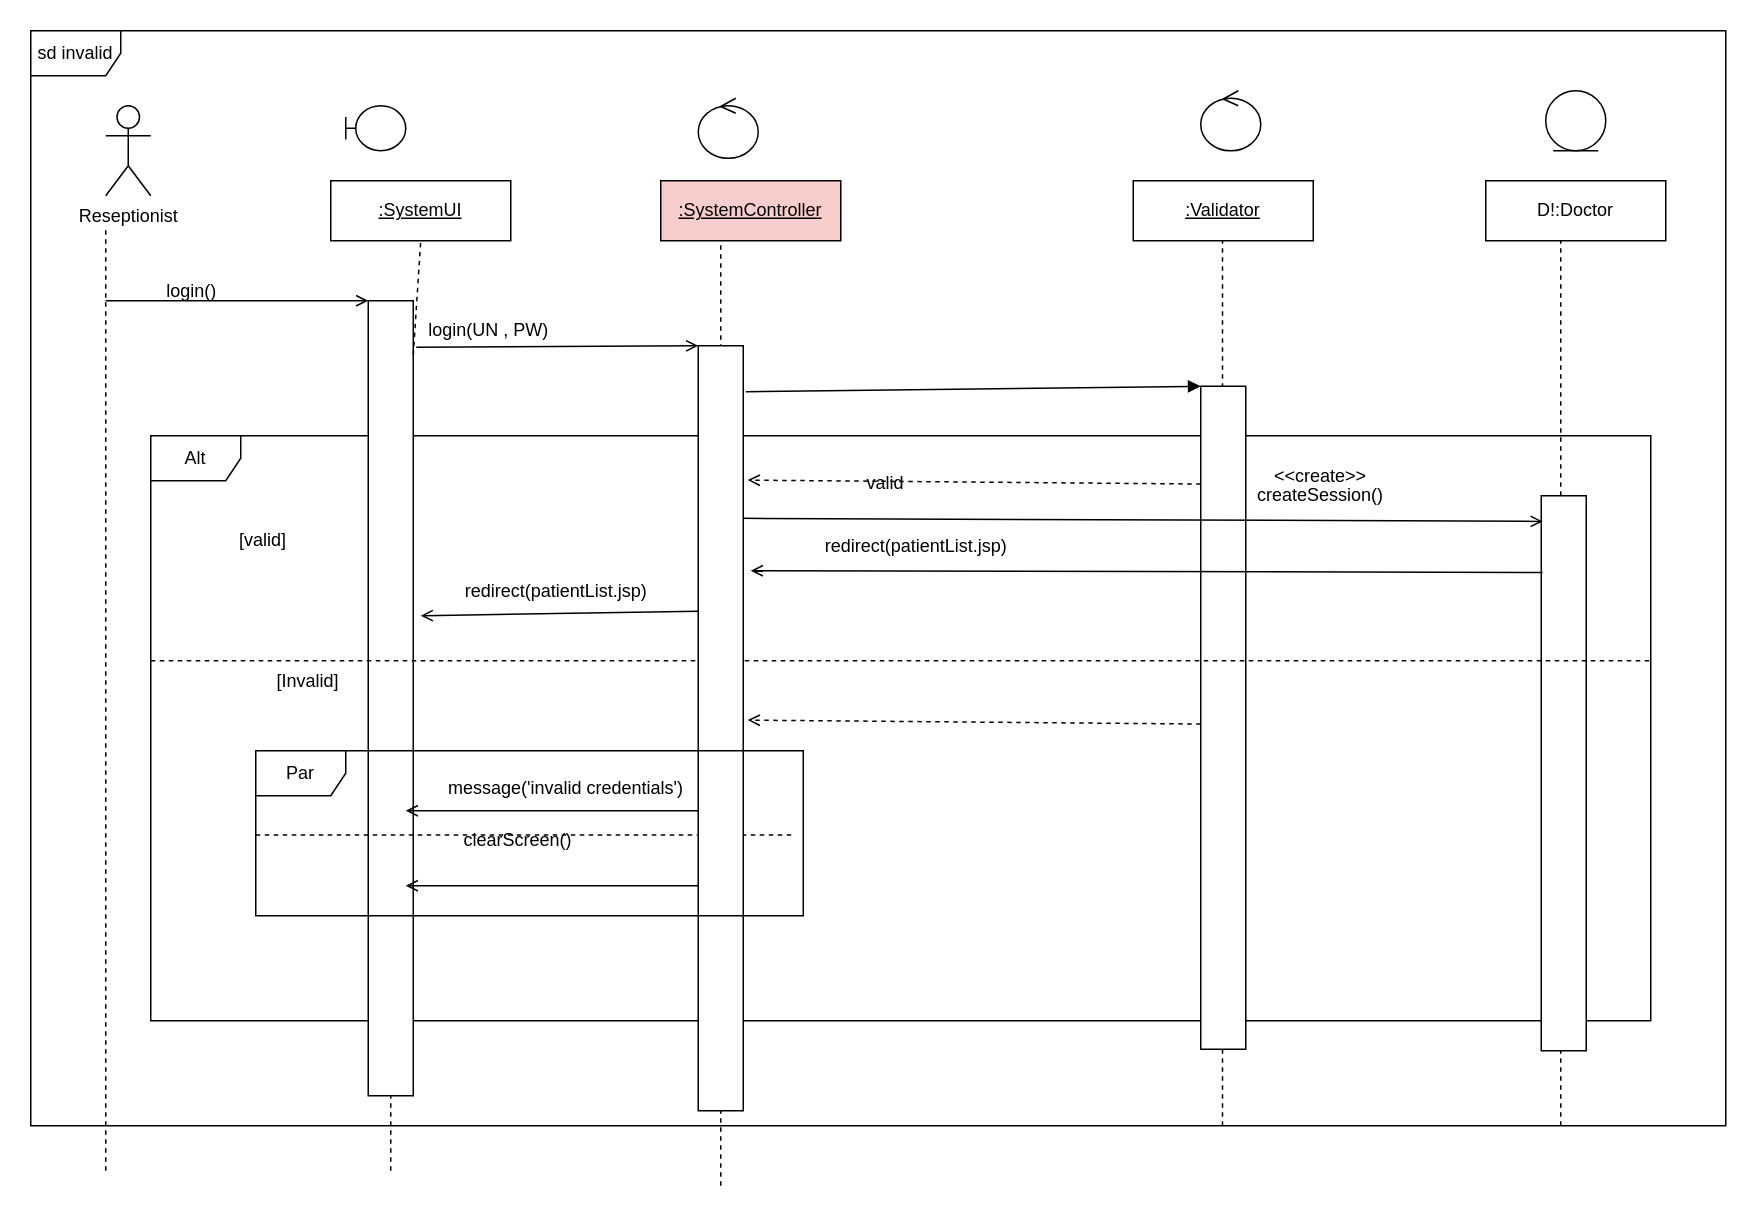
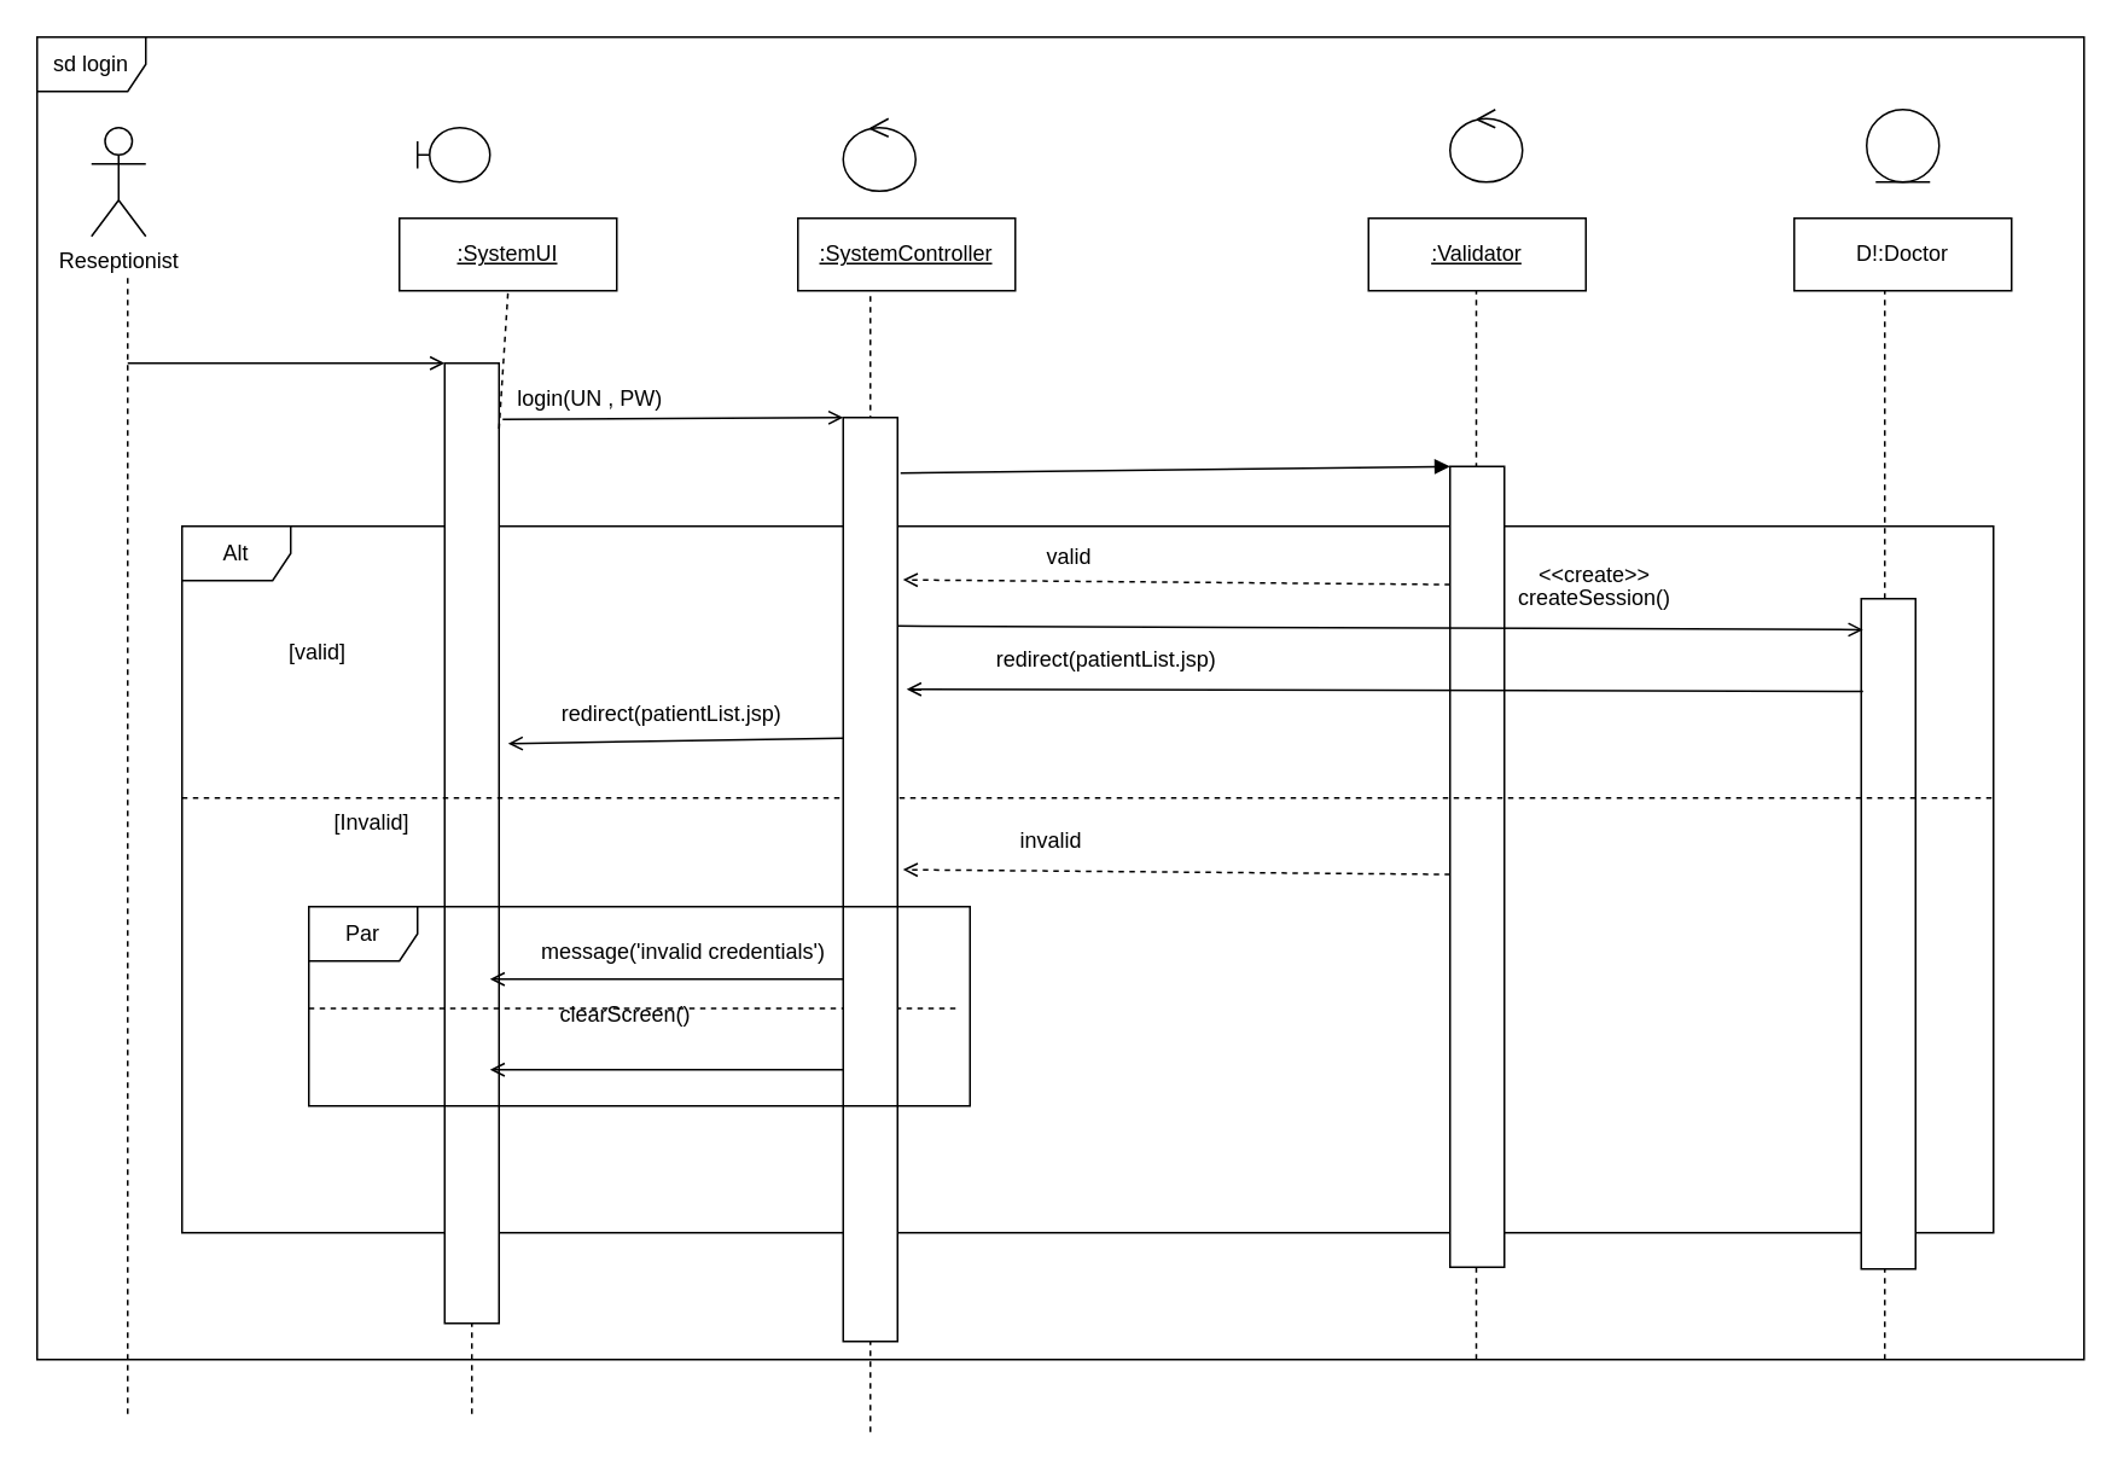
  <mxCell id="0" />
  <mxCell id="1" parent="0" />
- <mxCell id="2" value="sd invalid" style="shape=umlFrame;whiteSpace=wrap;html=1;" parent="1" vertex="1"><mxGeometry x="20" y="20" width="1130" height="730" as="geometry" /></mxCell>
+ <mxCell id="2" value="sd login" style="shape=umlFrame;whiteSpace=wrap;html=1;" parent="1" vertex="1"><mxGeometry x="20" y="20" width="1130" height="730" as="geometry" /></mxCell>
  <mxCell id="3" value="Alt" style="shape=umlFrame;whiteSpace=wrap;html=1;fillColor=none;" parent="1" vertex="1"><mxGeometry x="100" y="290" width="1000" height="390" as="geometry" /></mxCell>
  <mxCell id="4" value="" style="rounded=0;whiteSpace=wrap;html=1;" parent="1" vertex="1"><mxGeometry x="245" y="200" width="30" height="530" as="geometry" /></mxCell>
- <mxCell id="5" value="Reseptionist" style="shape=umlActor;verticalLabelPosition=bottom;labelBackgroundColor=#ffffff;verticalAlign=top;html=1;outlineConnect=0;" parent="1" vertex="1"><mxGeometry x="70" y="70" width="30" height="60" as="geometry" /></mxCell>
+ <mxCell id="5" value="Reseptionist" style="shape=umlActor;verticalLabelPosition=bottom;labelBackgroundColor=#ffffff;verticalAlign=top;html=1;outlineConnect=0;" parent="1" vertex="1"><mxGeometry x="50" y="70" width="30" height="60" as="geometry" /></mxCell>
  <mxCell id="6" value="&lt;u&gt;:SystemUI&lt;/u&gt;" style="rounded=0;whiteSpace=wrap;html=1;" parent="1" vertex="1"><mxGeometry x="220" y="120" width="120" height="40" as="geometry" /></mxCell>
- <mxCell id="7" value="&lt;u&gt;:SystemController&lt;/u&gt;" style="rounded=0;whiteSpace=wrap;html=1;fillColor=#f8cecc;" parent="1" vertex="1"><mxGeometry x="440" y="120" width="120" height="40" as="geometry" /></mxCell>
+ <mxCell id="7" value="&lt;u&gt;:SystemController&lt;/u&gt;" style="rounded=0;whiteSpace=wrap;html=1;" parent="1" vertex="1"><mxGeometry x="440" y="120" width="120" height="40" as="geometry" /></mxCell>
  <mxCell id="8" value="&lt;u&gt;:Validator&lt;/u&gt;" style="rounded=0;whiteSpace=wrap;html=1;" parent="1" vertex="1"><mxGeometry x="755" y="120" width="120" height="40" as="geometry" /></mxCell>
  <mxCell id="9" value="D!:Doctor" style="rounded=0;whiteSpace=wrap;html=1;" parent="1" vertex="1"><mxGeometry x="990" y="120" width="120" height="40" as="geometry" /></mxCell>
  <mxCell id="10" value="" style="endArrow=none;dashed=1;html=1;" parent="1" edge="1"><mxGeometry width="50" height="50" relative="1" as="geometry"><mxPoint x="70" y="780" as="sourcePoint" /><mxPoint x="70" y="150" as="targetPoint" /></mxGeometry></mxCell>
  <mxCell id="11" value="" style="shape=umlBoundary;whiteSpace=wrap;html=1;" parent="1" vertex="1"><mxGeometry x="230" y="70" width="40" height="30" as="geometry" /></mxCell>
  <mxCell id="12" value="" style="ellipse;shape=umlControl;whiteSpace=wrap;html=1;" parent="1" vertex="1"><mxGeometry x="465" y="65" width="40" height="40" as="geometry" /></mxCell>
  <mxCell id="13" value="" style="ellipse;shape=umlEntity;whiteSpace=wrap;html=1;" parent="1" vertex="1"><mxGeometry x="1030" y="60" width="40" height="40" as="geometry" /></mxCell>
  <mxCell id="14" value="" style="endArrow=none;dashed=1;html=1;entryX=0.5;entryY=1;entryDx=0;entryDy=0;" parent="1" source="4" target="6" edge="1"><mxGeometry width="50" height="50" relative="1" as="geometry"><mxPoint x="260" y="740" as="sourcePoint" /><mxPoint x="280" y="160" as="targetPoint" /></mxGeometry></mxCell>
  <mxCell id="15" value="" style="endArrow=none;dashed=1;html=1;entryX=0.5;entryY=1;entryDx=0;entryDy=0;" parent="1" target="4" edge="1"><mxGeometry width="50" height="50" relative="1" as="geometry"><mxPoint x="260" y="780" as="sourcePoint" /><mxPoint x="260" y="160" as="targetPoint" /></mxGeometry></mxCell>
  <mxCell id="16" value="" style="endArrow=open;html=1;entryX=0;entryY=0;entryDx=0;entryDy=0;endFill=0;" parent="1" target="4" edge="1"><mxGeometry width="50" height="50" relative="1" as="geometry"><mxPoint x="70" y="200" as="sourcePoint" /><mxPoint x="120" y="180" as="targetPoint" /></mxGeometry></mxCell>
- <mxCell id="17" value="login()" style="text;html=1;align=center;verticalAlign=middle;resizable=0;points=[];autosize=1;" parent="1" vertex="1"><mxGeometry x="102" y="184" width="50" height="20" as="geometry" /></mxCell>
  <mxCell id="18" value="" style="endArrow=open;html=1;endFill=0;entryX=0;entryY=0;entryDx=0;entryDy=0;" parent="1" target="47" edge="1"><mxGeometry width="50" height="50" relative="1" as="geometry"><mxPoint x="277" y="231" as="sourcePoint" /><mxPoint x="460" y="231" as="targetPoint" /></mxGeometry></mxCell>
  <mxCell id="19" value="" style="endArrow=none;dashed=1;html=1;entryX=0.5;entryY=1;entryDx=0;entryDy=0;" parent="1" edge="1"><mxGeometry width="50" height="50" relative="1" as="geometry"><mxPoint x="480" y="790" as="sourcePoint" /><mxPoint x="480" y="160" as="targetPoint" /></mxGeometry></mxCell>
  <mxCell id="20" value="" style="endArrow=none;dashed=1;html=1;entryX=0.5;entryY=1;entryDx=0;entryDy=0;" parent="1" edge="1"><mxGeometry width="50" height="50" relative="1" as="geometry"><mxPoint x="814.5" y="750" as="sourcePoint" /><mxPoint x="814.5" y="160" as="targetPoint" /></mxGeometry></mxCell>
  <mxCell id="21" value="" style="endArrow=none;dashed=1;html=1;entryX=0.5;entryY=1;entryDx=0;entryDy=0;" parent="1" edge="1"><mxGeometry width="50" height="50" relative="1" as="geometry"><mxPoint x="1040" y="750" as="sourcePoint" /><mxPoint x="1040" y="160" as="targetPoint" /></mxGeometry></mxCell>
  <mxCell id="22" value="" style="rounded=0;whiteSpace=wrap;html=1;" parent="1" vertex="1"><mxGeometry x="800" y="257" width="30" height="442" as="geometry" /></mxCell>
  <mxCell id="23" value="" style="rounded=0;whiteSpace=wrap;html=1;" parent="1" vertex="1"><mxGeometry x="1027" y="330" width="30" height="370" as="geometry" /></mxCell>
  <mxCell id="24" value="" style="endArrow=block;html=1;endFill=1;entryX=0;entryY=0;entryDx=0;entryDy=0;exitX=1.056;exitY=0.06;exitDx=0;exitDy=0;exitPerimeter=0;" parent="1" source="47" target="22" edge="1"><mxGeometry width="50" height="50" relative="1" as="geometry"><mxPoint x="495" y="271" as="sourcePoint" /><mxPoint x="683" y="270" as="targetPoint" /></mxGeometry></mxCell>
  <mxCell id="25" value="login(UN , PW)" style="text;html=1;align=center;verticalAlign=middle;resizable=0;points=[];autosize=1;" parent="1" vertex="1"><mxGeometry x="275" y="210" width="100" height="20" as="geometry" /></mxCell>
  <mxCell id="26" value="redirect(patientList.jsp)" style="text;html=1;align=center;verticalAlign=middle;resizable=0;points=[];autosize=1;" parent="1" vertex="1"><mxGeometry x="300" y="384" width="140" height="20" as="geometry" /></mxCell>
  <mxCell id="27" value="" style="endArrow=open;html=1;endFill=0;exitX=0.033;exitY=0.197;exitDx=0;exitDy=0;exitPerimeter=0;" parent="1" edge="1"><mxGeometry width="50" height="50" relative="1" as="geometry"><mxPoint x="1027.99" y="381.134" as="sourcePoint" /><mxPoint x="500" y="380" as="targetPoint" /></mxGeometry></mxCell>
  <mxCell id="28" value="[valid]" style="text;html=1;strokeColor=none;fillColor=none;align=center;verticalAlign=middle;whiteSpace=wrap;rounded=0;" parent="1" vertex="1"><mxGeometry x="135" y="350" width="80" height="20" as="geometry" /></mxCell>
  <mxCell id="29" value="" style="endArrow=none;html=1;" parent="1" target="3" edge="1"><mxGeometry width="50" height="50" relative="1" as="geometry"><mxPoint x="100" y="430" as="sourcePoint" /><mxPoint x="110" y="420" as="targetPoint" /></mxGeometry></mxCell>
  <mxCell id="30" value="" style="endArrow=none;html=1;dashed=1;" parent="1" edge="1"><mxGeometry width="50" height="50" relative="1" as="geometry"><mxPoint x="100" y="440" as="sourcePoint" /><mxPoint x="1099" y="440" as="targetPoint" /></mxGeometry></mxCell>
  <mxCell id="31" value="[Invalid]" style="text;html=1;strokeColor=none;fillColor=none;align=center;verticalAlign=middle;whiteSpace=wrap;rounded=0;" parent="1" vertex="1"><mxGeometry x="160" y="444" width="90" height="20" as="geometry" /></mxCell>
  <mxCell id="32" value="" style="endArrow=open;html=1;endFill=0;exitX=0;exitY=0.419;exitDx=0;exitDy=0;exitPerimeter=0;dashed=1;" parent="1" edge="1"><mxGeometry width="50" height="50" relative="1" as="geometry"><mxPoint x="800" y="482.198" as="sourcePoint" /><mxPoint x="498" y="479.58" as="targetPoint" /></mxGeometry></mxCell>
+ <mxCell id="33" value="invalid" style="text;html=1;strokeColor=none;fillColor=none;align=center;verticalAlign=middle;whiteSpace=wrap;rounded=0;" parent="1" vertex="1"><mxGeometry x="560" y="454" width="40" height="20" as="geometry" /></mxCell>
  <mxCell id="34" value="" style="endArrow=open;html=1;endFill=0;exitX=0.64;exitY=0.399;exitDx=0;exitDy=0;exitPerimeter=0;" parent="1" edge="1"><mxGeometry width="50" height="50" relative="1" as="geometry"><mxPoint x="465" y="540.07" as="sourcePoint" /><mxPoint x="270" y="540" as="targetPoint" /></mxGeometry></mxCell>
  <mxCell id="35" value="" style="endArrow=open;html=1;endFill=0;exitX=0.64;exitY=0.399;exitDx=0;exitDy=0;exitPerimeter=0;" parent="1" edge="1"><mxGeometry width="50" height="50" relative="1" as="geometry"><mxPoint x="465" y="590.07" as="sourcePoint" /><mxPoint x="270" y="590" as="targetPoint" /></mxGeometry></mxCell>
  <mxCell id="36" value="message('invalid credentials')" style="text;html=1;strokeColor=none;fillColor=none;align=center;verticalAlign=middle;whiteSpace=wrap;rounded=0;" parent="1" vertex="1"><mxGeometry x="267" y="515" width="220" height="20" as="geometry" /></mxCell>
  <mxCell id="37" value="clearScreen()" style="text;html=1;strokeColor=none;fillColor=none;align=center;verticalAlign=middle;whiteSpace=wrap;rounded=0;" parent="1" vertex="1"><mxGeometry x="325" y="550" width="40" height="20" as="geometry" /></mxCell>
  <mxCell id="38" value="" style="endArrow=none;html=1;exitX=0.07;exitY=0.657;exitDx=0;exitDy=0;exitPerimeter=0;entryX=0.43;entryY=0.657;entryDx=0;entryDy=0;entryPerimeter=0;dashed=1;" parent="1" edge="1"><mxGeometry width="50" height="50" relative="1" as="geometry"><mxPoint x="170" y="556.23" as="sourcePoint" /><mxPoint x="530" y="556.23" as="targetPoint" /></mxGeometry></mxCell>
  <mxCell id="39" value="" style="endArrow=open;html=1;entryX=0.033;entryY=0.159;entryDx=0;entryDy=0;entryPerimeter=0;endFill=0;exitX=0.967;exitY=0.206;exitDx=0;exitDy=0;exitPerimeter=0;" parent="1" edge="1"><mxGeometry width="50" height="50" relative="1" as="geometry"><mxPoint x="494.01" y="345.06" as="sourcePoint" /><mxPoint x="1027.99" y="347.098" as="targetPoint" /></mxGeometry></mxCell>
  <mxCell id="40" value="" style="ellipse;shape=umlControl;whiteSpace=wrap;html=1;" parent="1" vertex="1"><mxGeometry x="800" y="60" width="40" height="40" as="geometry" /></mxCell>
  <mxCell id="41" value="createSession()" style="text;html=1;strokeColor=none;fillColor=none;align=center;verticalAlign=middle;whiteSpace=wrap;rounded=0;dashed=1;" parent="1" vertex="1"><mxGeometry x="860" y="320" width="40" height="20" as="geometry" /></mxCell>
  <mxCell id="42" value="redirect(patientList.jsp)" style="text;html=1;align=center;verticalAlign=middle;resizable=0;points=[];autosize=1;" parent="1" vertex="1"><mxGeometry x="540" y="354" width="140" height="20" as="geometry" /></mxCell>
  <mxCell id="43" value="" style="endArrow=open;html=1;endFill=0;exitX=0;exitY=0.308;exitDx=0;exitDy=0;exitPerimeter=0;" parent="1" edge="1"><mxGeometry width="50" height="50" relative="1" as="geometry"><mxPoint x="465" y="407.08" as="sourcePoint" /><mxPoint x="280" y="410" as="targetPoint" /></mxGeometry></mxCell>
  <mxCell id="44" value="" style="endArrow=open;html=1;endFill=0;exitX=0;exitY=0.419;exitDx=0;exitDy=0;exitPerimeter=0;dashed=1;" parent="1" edge="1"><mxGeometry width="50" height="50" relative="1" as="geometry"><mxPoint x="800" y="322.198" as="sourcePoint" /><mxPoint x="498" y="319.58" as="targetPoint" /></mxGeometry></mxCell>
- <mxCell id="45" value="valid" style="text;html=1;strokeColor=none;fillColor=none;align=center;verticalAlign=middle;whiteSpace=wrap;rounded=0;" parent="1" vertex="1"><mxGeometry x="570" y="312" width="40" height="20" as="geometry" /></mxCell>
+ <mxCell id="45" value="valid" style="text;html=1;strokeColor=none;fillColor=none;align=center;verticalAlign=middle;whiteSpace=wrap;rounded=0;" parent="1" vertex="1"><mxGeometry x="570" y="297" width="40" height="20" as="geometry" /></mxCell>
  <mxCell id="46" value="&amp;lt;&amp;lt;create&amp;gt;&amp;gt;" style="text;html=1;strokeColor=none;fillColor=none;align=center;verticalAlign=middle;whiteSpace=wrap;rounded=0;dashed=1;" parent="1" vertex="1"><mxGeometry x="860" y="307" width="40" height="20" as="geometry" /></mxCell>
  <mxCell id="47" value="" style="rounded=0;whiteSpace=wrap;html=1;" parent="1" vertex="1"><mxGeometry x="465" y="230" width="30" height="510" as="geometry" /></mxCell>
  <mxCell id="48" value="Par" style="shape=umlFrame;whiteSpace=wrap;html=1;fillColor=none;" parent="1" vertex="1"><mxGeometry x="170" y="500" width="365" height="110" as="geometry" /></mxCell>
